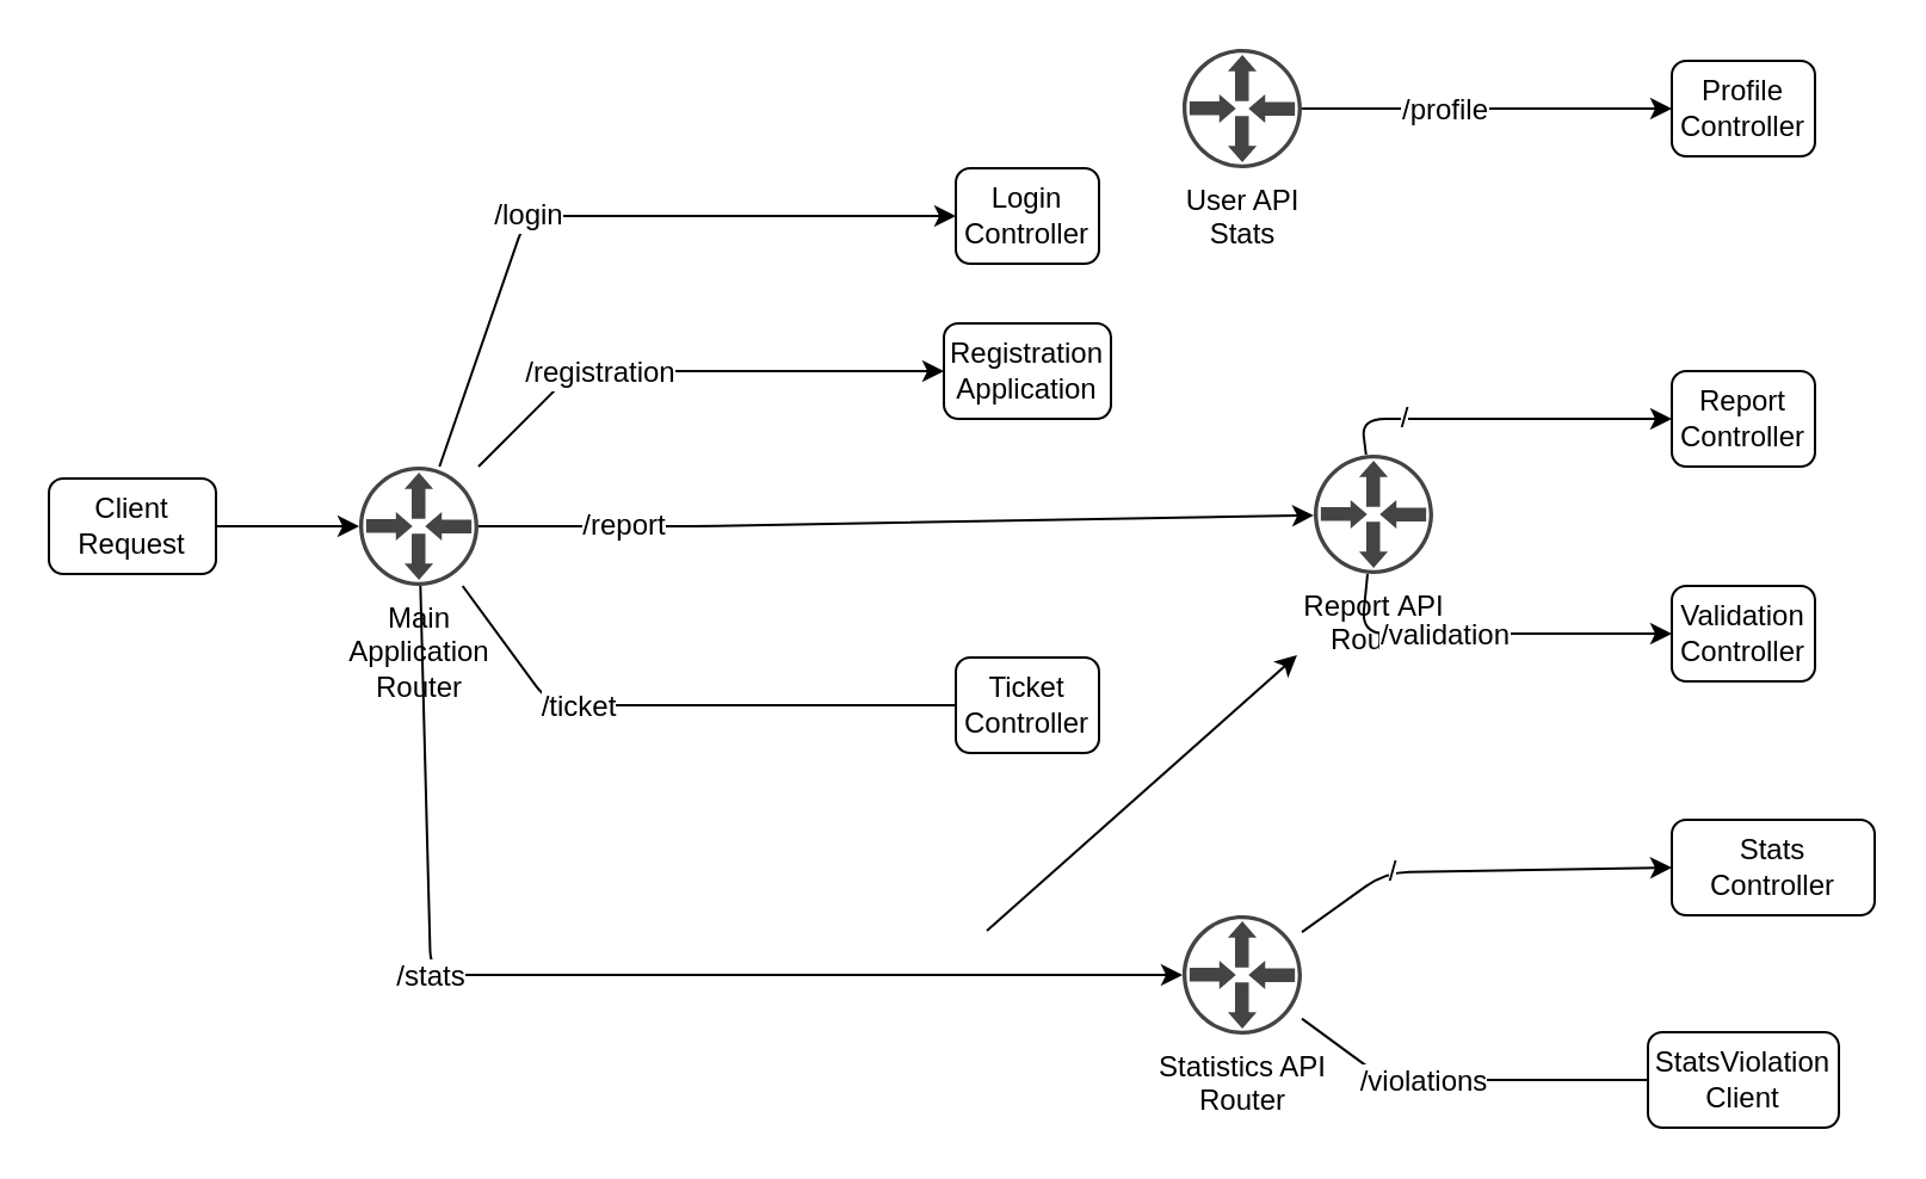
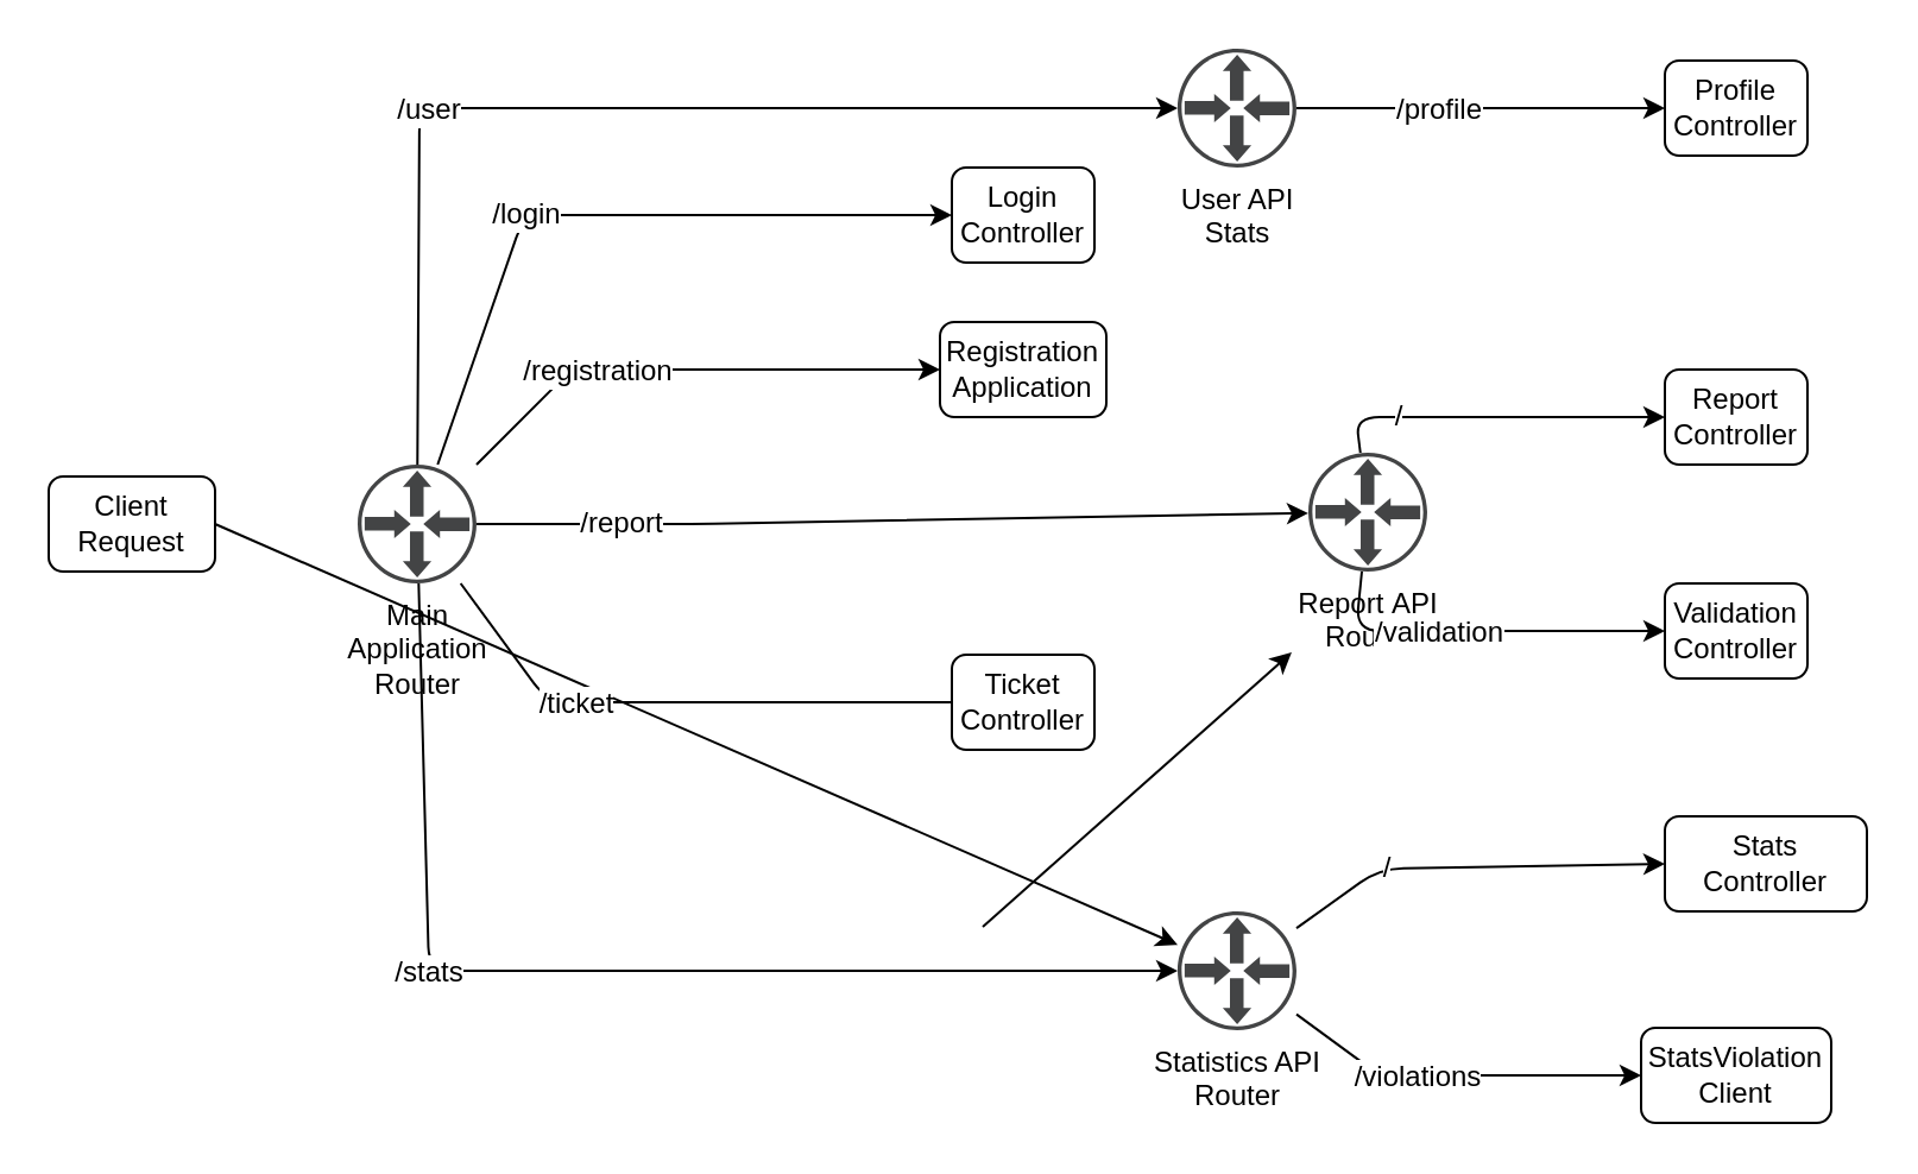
  <mxCell id="0" />
  <mxCell id="1" parent="0" />
  <mxCell id="2" value="Client Request" style="rounded=1;whiteSpace=wrap;html=1;" vertex="1" parent="1"><mxGeometry x="20" y="200" width="70" height="40" as="geometry" /></mxCell>
- <mxCell id="3" value="" style="endArrow=classic;html=1;exitX=1;exitY=0.5;exitDx=0;exitDy=0;" edge="1" parent="1" source="2" target="4"><mxGeometry width="50" height="50" relative="1" as="geometry"><mxPoint x="10" y="505" as="sourcePoint" /><mxPoint x="160" y="408" as="targetPoint" /></mxGeometry></mxCell>
+ <mxCell id="3" value="" style="endArrow=classic;html=1;exitX=1;exitY=0.5;exitDx=0;exitDy=0;" edge="1" parent="1" source="2" target="32"><mxGeometry width="50" height="50" relative="1" as="geometry"><mxPoint x="10" y="505" as="sourcePoint" /><mxPoint x="160" y="408" as="targetPoint" /></mxGeometry></mxCell>
  <mxCell id="4" value="Main&lt;br&gt;Application&lt;br&gt;Router" style="pointerEvents=1;shadow=0;dashed=0;html=1;strokeColor=none;fillColor=#434445;aspect=fixed;labelPosition=center;verticalLabelPosition=bottom;verticalAlign=top;align=center;outlineConnect=0;shape=mxgraph.vvd.physical_upstream_router;" vertex="1" parent="1"><mxGeometry x="150" y="195" width="50" height="50" as="geometry" /></mxCell>
+ <mxCell id="5" value="" style="endArrow=classic;html=1;" edge="1" parent="1" source="4" target="7"><mxGeometry width="50" height="50" relative="1" as="geometry"><mxPoint x="10" y="545" as="sourcePoint" /><mxPoint x="220" y="49" as="targetPoint" /><Array as="points"><mxPoint x="176" y="45" /></Array></mxGeometry></mxCell>
+ <mxCell id="6" value="/user" style="text;html=1;resizable=0;points=[];align=center;verticalAlign=middle;labelBackgroundColor=#ffffff;" vertex="1" connectable="0" parent="5"><mxGeometry x="-0.254" y="2" relative="1" as="geometry"><mxPoint x="-21" y="2" as="offset" /></mxGeometry></mxCell>
  <mxCell id="7" value="User API&lt;br&gt;Stats" style="pointerEvents=1;shadow=0;dashed=0;html=1;strokeColor=none;fillColor=#434445;aspect=fixed;labelPosition=center;verticalLabelPosition=bottom;verticalAlign=top;align=center;outlineConnect=0;shape=mxgraph.vvd.physical_upstream_router;" vertex="1" parent="1"><mxGeometry x="495" y="20" width="50" height="50" as="geometry" /></mxCell>
  <mxCell id="8" value="Profile&lt;br&gt;Controller" style="rounded=1;whiteSpace=wrap;html=1;" vertex="1" parent="1"><mxGeometry x="700" y="25" width="60" height="40" as="geometry" /></mxCell>
  <mxCell id="9" value="" style="endArrow=classic;html=1;entryX=0;entryY=0.5;entryDx=0;entryDy=0;" edge="1" parent="1" source="7" target="8"><mxGeometry width="50" height="50" relative="1" as="geometry"><mxPoint x="90" y="545" as="sourcePoint" /><mxPoint x="140" y="495" as="targetPoint" /></mxGeometry></mxCell>
  <mxCell id="10" value="/profile" style="text;html=1;resizable=0;points=[];align=center;verticalAlign=middle;labelBackgroundColor=#ffffff;" vertex="1" connectable="0" parent="9"><mxGeometry x="-0.31" y="-1" relative="1" as="geometry"><mxPoint x="6" y="-1" as="offset" /></mxGeometry></mxCell>
  <mxCell id="11" value="" style="endArrow=classic;html=1;entryX=0;entryY=0.5;entryDx=0;entryDy=0;" edge="1" parent="1" source="4" target="13"><mxGeometry width="50" height="50" relative="1" as="geometry"><mxPoint x="184.86" y="477" as="sourcePoint" /><mxPoint x="220" y="144" as="targetPoint" /><Array as="points"><mxPoint x="220" y="90" /></Array></mxGeometry></mxCell>
  <mxCell id="12" value="/login" style="text;html=1;resizable=0;points=[];align=center;verticalAlign=middle;labelBackgroundColor=#ffffff;" vertex="1" connectable="0" parent="11"><mxGeometry x="-0.254" y="2" relative="1" as="geometry"><mxPoint x="3" y="-2" as="offset" /></mxGeometry></mxCell>
  <mxCell id="13" value="Login&lt;br&gt;Controller" style="rounded=1;whiteSpace=wrap;html=1;" vertex="1" parent="1"><mxGeometry x="400" y="70" width="60" height="40" as="geometry" /></mxCell>
  <mxCell id="14" value="" style="endArrow=classic;html=1;" edge="1" parent="1" source="4" target="16"><mxGeometry width="50" height="50" relative="1" as="geometry"><mxPoint x="316.271" y="537" as="sourcePoint" /><mxPoint x="360" y="204" as="targetPoint" /><Array as="points"><mxPoint x="240" y="155" /></Array></mxGeometry></mxCell>
  <mxCell id="15" value="/registration" style="text;html=1;resizable=0;points=[];align=center;verticalAlign=middle;labelBackgroundColor=#ffffff;" vertex="1" connectable="0" parent="14"><mxGeometry x="-0.254" y="2" relative="1" as="geometry"><mxPoint x="-12" y="2" as="offset" /></mxGeometry></mxCell>
  <mxCell id="16" value="Registration&lt;br&gt;Application" style="rounded=1;whiteSpace=wrap;html=1;" vertex="1" parent="1"><mxGeometry x="395" y="135" width="70" height="40" as="geometry" /></mxCell>
  <mxCell id="17" value="" style="endArrow=classic;html=1;" edge="1" parent="1" target="19" source="4"><mxGeometry width="50" height="50" relative="1" as="geometry"><mxPoint x="379.847" y="452" as="sourcePoint" /><mxPoint x="430" y="276.429" as="targetPoint" /><Array as="points"><mxPoint x="290" y="220" /></Array></mxGeometry></mxCell>
  <mxCell id="18" value="/report" style="text;html=1;resizable=0;points=[];align=center;verticalAlign=middle;labelBackgroundColor=#ffffff;" vertex="1" connectable="0" parent="17"><mxGeometry x="-0.254" y="2" relative="1" as="geometry"><mxPoint x="-70.5" y="2" as="offset" /></mxGeometry></mxCell>
  <mxCell id="19" value="Report&amp;nbsp;API&lt;br&gt;Router" style="pointerEvents=1;shadow=0;dashed=0;html=1;strokeColor=none;fillColor=#434445;aspect=fixed;labelPosition=center;verticalLabelPosition=bottom;verticalAlign=top;align=center;outlineConnect=0;shape=mxgraph.vvd.physical_upstream_router;" vertex="1" parent="1"><mxGeometry x="550" y="190" width="50" height="50" as="geometry" /></mxCell>
  <mxCell id="20" value="Validation&lt;br&gt;Controller" style="rounded=1;whiteSpace=wrap;html=1;" vertex="1" parent="1"><mxGeometry x="700" y="245" width="60" height="40" as="geometry" /></mxCell>
  <mxCell id="21" value="" style="endArrow=classic;html=1;entryX=0;entryY=0.5;entryDx=0;entryDy=0;" edge="1" parent="1" source="19" target="20"><mxGeometry width="50" height="50" relative="1" as="geometry"><mxPoint x="430" y="164.5" as="sourcePoint" /><mxPoint x="500" y="164.5" as="targetPoint" /><Array as="points"><mxPoint x="570" y="265" /></Array></mxGeometry></mxCell>
  <mxCell id="22" value="/validation" style="text;html=1;resizable=0;points=[];align=center;verticalAlign=middle;labelBackgroundColor=#ffffff;" vertex="1" connectable="0" parent="21"><mxGeometry x="-0.31" y="-1" relative="1" as="geometry"><mxPoint x="6" y="-1" as="offset" /></mxGeometry></mxCell>
  <mxCell id="23" value="Report&lt;br&gt;Controller" style="rounded=1;whiteSpace=wrap;html=1;" vertex="1" parent="1"><mxGeometry x="700" y="155" width="60" height="40" as="geometry" /></mxCell>
  <mxCell id="24" value="" style="endArrow=classic;html=1;entryX=0;entryY=0.5;entryDx=0;entryDy=0;" edge="1" parent="1" source="19" target="23"><mxGeometry width="50" height="50" relative="1" as="geometry"><mxPoint x="380" y="210" as="sourcePoint" /><mxPoint x="510" y="94.5" as="targetPoint" /><Array as="points"><mxPoint x="570" y="175" /></Array></mxGeometry></mxCell>
  <mxCell id="25" value="/" style="text;html=1;resizable=0;points=[];align=center;verticalAlign=middle;labelBackgroundColor=#ffffff;" vertex="1" connectable="0" parent="24"><mxGeometry x="-0.31" y="-1" relative="1" as="geometry"><mxPoint x="-17" y="-2" as="offset" /></mxGeometry></mxCell>
  <mxCell id="26" value="" style="endArrow=none;html=1;entryX=0;entryY=0.5;entryDx=0;entryDy=0;" edge="1" parent="1" target="29" source="4"><mxGeometry width="50" height="50" relative="1" as="geometry"><mxPoint x="235.172" y="491.5" as="sourcePoint" /><mxPoint x="363" y="390.5" as="targetPoint" /><Array as="points"><mxPoint x="230" y="295" /></Array></mxGeometry></mxCell>
  <mxCell id="27" value="/ticket" style="text;html=1;resizable=0;points=[];align=center;verticalAlign=middle;labelBackgroundColor=#ffffff;" vertex="1" connectable="0" parent="26"><mxGeometry x="-0.254" y="2" relative="1" as="geometry"><mxPoint x="-13" y="2" as="offset" /></mxGeometry></mxCell>
  <mxCell id="28" value="" style="endArrow=classic;html=1;entryX=0;entryY=0.5;entryDx=0;entryDy=0;" edge="1" parent="1"><mxGeometry width="50" height="50" relative="1" as="geometry"><mxPoint x="413" y="389.5" as="sourcePoint" /><mxPoint x="543" y="274" as="targetPoint" /></mxGeometry></mxCell>
  <mxCell id="29" value="Ticket&lt;br&gt;Controller" style="rounded=1;whiteSpace=wrap;html=1;" vertex="1" parent="1"><mxGeometry x="400" y="275" width="60" height="40" as="geometry" /></mxCell>
  <mxCell id="30" value="" style="endArrow=classic;html=1;" edge="1" parent="1" target="32" source="4"><mxGeometry width="50" height="50" relative="1" as="geometry"><mxPoint x="220" y="412.994" as="sourcePoint" /><mxPoint x="350" y="448" as="targetPoint" /><Array as="points"><mxPoint x="180" y="408" /></Array></mxGeometry></mxCell>
  <mxCell id="31" value="/stats" style="text;html=1;resizable=0;points=[];align=center;verticalAlign=middle;labelBackgroundColor=#ffffff;" vertex="1" connectable="0" parent="30"><mxGeometry x="-0.254" y="2" relative="1" as="geometry"><mxPoint x="-15" y="2" as="offset" /></mxGeometry></mxCell>
  <mxCell id="32" value="Statistics API&lt;br&gt;Router" style="pointerEvents=1;shadow=0;dashed=0;html=1;strokeColor=none;fillColor=#434445;aspect=fixed;labelPosition=center;verticalLabelPosition=bottom;verticalAlign=top;align=center;outlineConnect=0;shape=mxgraph.vvd.physical_upstream_router;" vertex="1" parent="1"><mxGeometry x="495" y="383" width="50" height="50" as="geometry" /></mxCell>
  <mxCell id="33" value="StatsViolation&lt;br&gt;Client" style="rounded=1;whiteSpace=wrap;html=1;" vertex="1" parent="1"><mxGeometry x="690" y="432" width="80" height="40" as="geometry" /></mxCell>
- <mxCell id="34" value="" style="endArrow=none;html=1;entryX=0;entryY=0.5;entryDx=0;entryDy=0;" edge="1" parent="1" source="32" target="33"><mxGeometry width="50" height="50" relative="1" as="geometry"><mxPoint x="415" y="424.5" as="sourcePoint" /><mxPoint x="485" y="424.5" as="targetPoint" /><Array as="points"><mxPoint x="580" y="452" /></Array></mxGeometry></mxCell>
+ <mxCell id="34" value="" style="endArrow=classic;html=1;entryX=0;entryY=0.5;entryDx=0;entryDy=0;" edge="1" parent="1" source="32" target="33"><mxGeometry width="50" height="50" relative="1" as="geometry"><mxPoint x="415" y="424.5" as="sourcePoint" /><mxPoint x="485" y="424.5" as="targetPoint" /><Array as="points"><mxPoint x="580" y="452" /></Array></mxGeometry></mxCell>
  <mxCell id="35" value="/violations" style="text;html=1;resizable=0;points=[];align=center;verticalAlign=middle;labelBackgroundColor=#ffffff;" vertex="1" connectable="0" parent="34"><mxGeometry x="-0.31" y="-1" relative="1" as="geometry"><mxPoint x="6" y="-1" as="offset" /></mxGeometry></mxCell>
  <mxCell id="36" value="Stats&lt;br&gt;Controller" style="rounded=1;whiteSpace=wrap;html=1;" vertex="1" parent="1"><mxGeometry x="700" y="343" width="85" height="40" as="geometry" /></mxCell>
  <mxCell id="37" value="" style="endArrow=classic;html=1;entryX=0;entryY=0.5;entryDx=0;entryDy=0;" edge="1" parent="1" source="32" target="36"><mxGeometry width="50" height="50" relative="1" as="geometry"><mxPoint x="365" y="470" as="sourcePoint" /><mxPoint x="495" y="354.5" as="targetPoint" /><Array as="points"><mxPoint x="580" y="365" /></Array></mxGeometry></mxCell>
  <mxCell id="38" value="/" style="text;html=1;resizable=0;points=[];align=center;verticalAlign=middle;labelBackgroundColor=#ffffff;" vertex="1" connectable="0" parent="37"><mxGeometry x="-0.31" y="-1" relative="1" as="geometry"><mxPoint x="-10" y="-1.5" as="offset" /></mxGeometry></mxCell>
